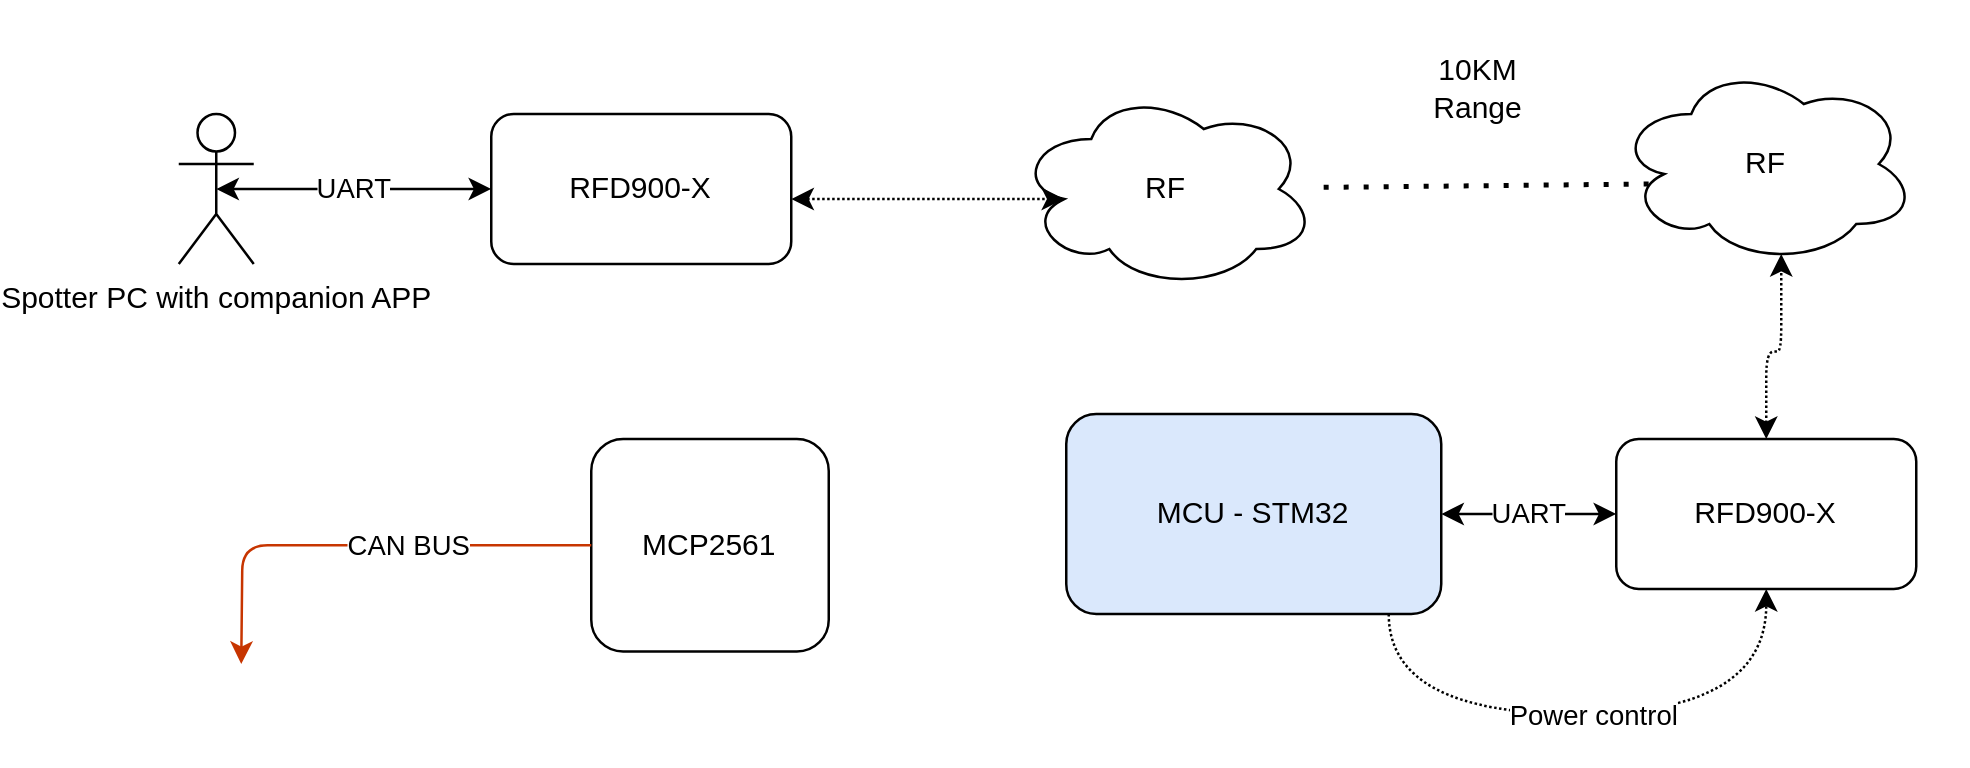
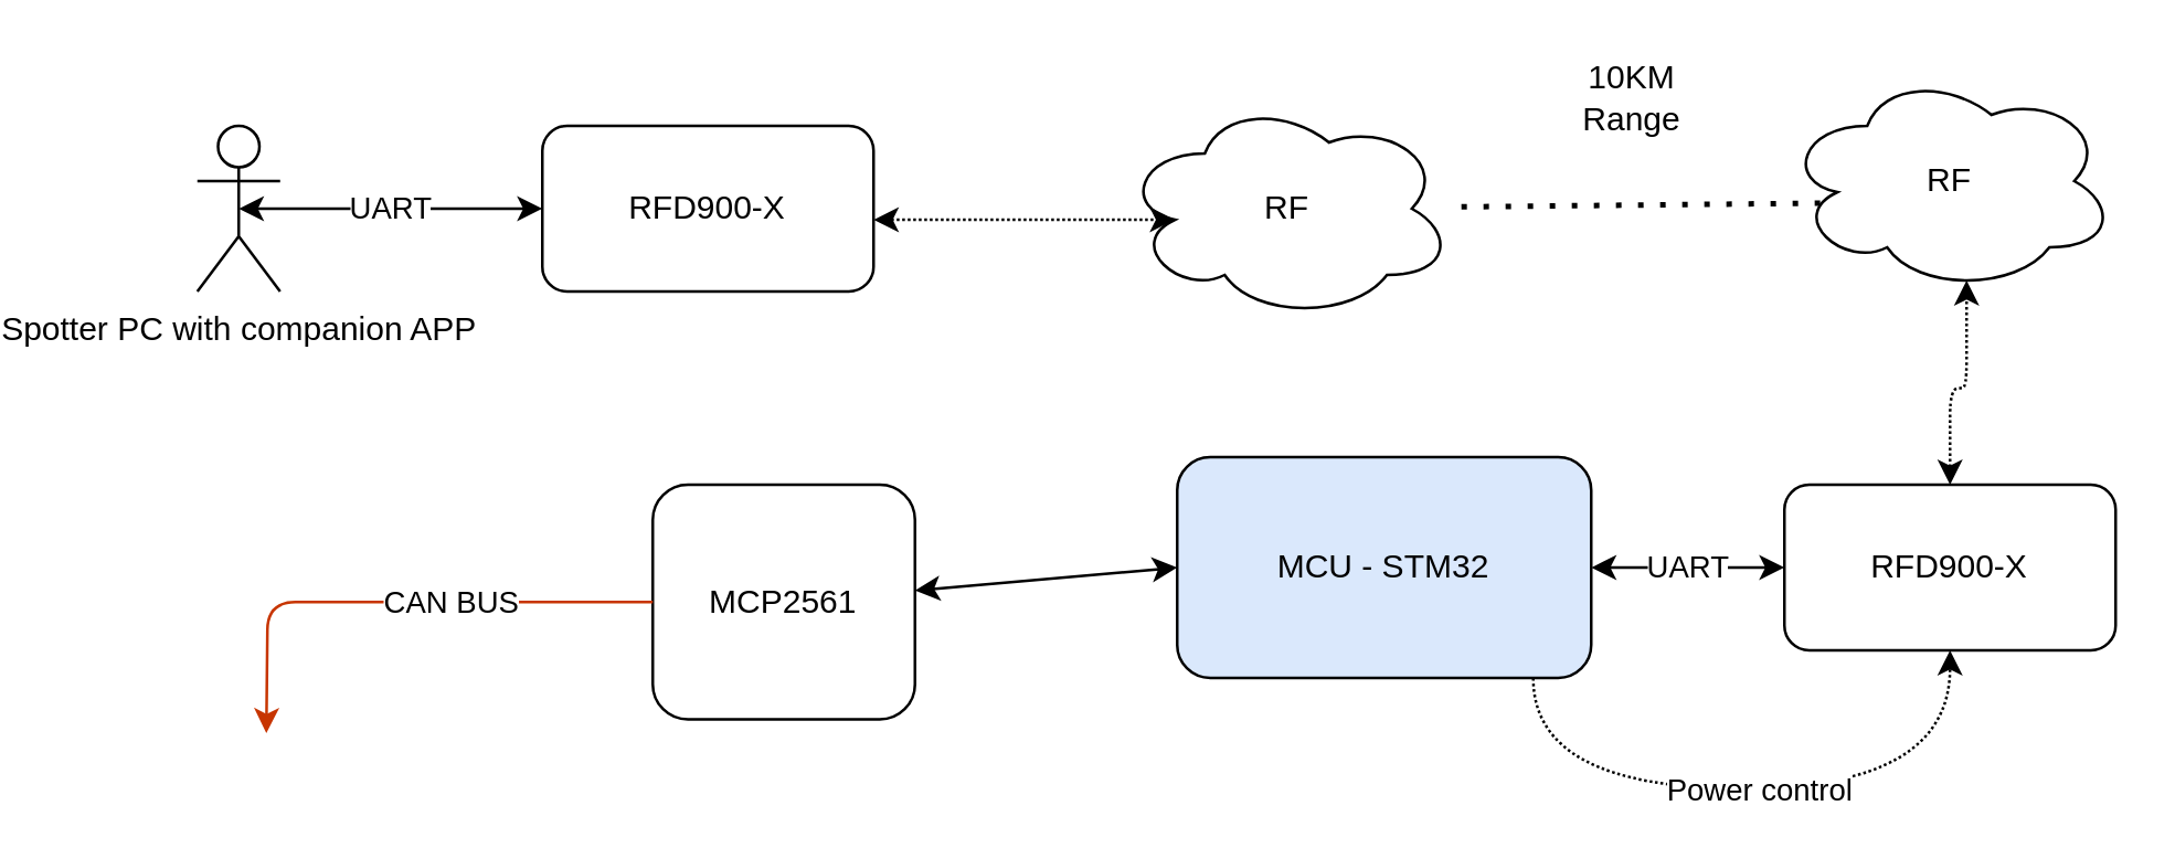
  <mxCell id="0" />
  <mxCell id="1" parent="0" />
  <mxCell id="2" value="UART" style="edgeStyle=orthogonalEdgeStyle;html=1;startArrow=classic;startFill=1;" edge="1" parent="1" source="3" target="9"><mxGeometry relative="1" as="geometry" /></mxCell>
  <mxCell id="3" value="MCU - STM32" style="rounded=1;whiteSpace=wrap;html=1;fillColor=#dae8fc;" vertex="1" parent="1"><mxGeometry x="375" y="165" width="150" height="80" as="geometry" /></mxCell>
+ <mxCell id="4" style="edgeStyle=none;html=1;entryX=0;entryY=0.5;entryDx=0;entryDy=0;startArrow=classic;startFill=1;" edge="1" parent="1" source="5" target="3"><mxGeometry relative="1" as="geometry" /></mxCell>
  <mxCell id="5" value="MCP2561" style="rounded=1;whiteSpace=wrap;html=1;" vertex="1" parent="1"><mxGeometry x="185" y="175" width="95" height="85" as="geometry" /></mxCell>
  <mxCell id="6" value="" style="endArrow=classic;html=1;exitX=0;exitY=0.5;exitDx=0;exitDy=0;fillColor=#fa6800;strokeColor=#C73500;edgeStyle=orthogonalEdgeStyle;" edge="1" parent="1" source="5"><mxGeometry relative="1" as="geometry"><mxPoint x="335" y="215" as="sourcePoint" /><mxPoint x="45" y="265" as="targetPoint" /></mxGeometry></mxCell>
  <mxCell id="7" value="CAN BUS" style="edgeLabel;resizable=0;html=1;align=center;verticalAlign=middle;" connectable="0" vertex="1" parent="6"><mxGeometry relative="1" as="geometry"><mxPoint x="20" as="offset" /></mxGeometry></mxCell>
  <mxCell id="8" style="edgeStyle=orthogonalEdgeStyle;html=1;startArrow=classic;startFill=1;dashed=1;dashPattern=1 1;entryX=0.55;entryY=0.95;entryDx=0;entryDy=0;entryPerimeter=0;" edge="1" parent="1" source="9" target="10"><mxGeometry relative="1" as="geometry"><mxPoint x="665" y="95" as="targetPoint" /></mxGeometry></mxCell>
  <mxCell id="9" value="RFD900-X" style="rounded=1;whiteSpace=wrap;html=1;" vertex="1" parent="1"><mxGeometry x="595" y="175" width="120" height="60" as="geometry" /></mxCell>
  <mxCell id="10" value="RF" style="ellipse;shape=cloud;whiteSpace=wrap;html=1;" vertex="1" parent="1"><mxGeometry x="595" y="25" width="120" height="80" as="geometry" /></mxCell>
  <mxCell id="11" value="RF" style="ellipse;shape=cloud;whiteSpace=wrap;html=1;" vertex="1" parent="1"><mxGeometry x="355" y="35" width="120" height="80" as="geometry" /></mxCell>
  <mxCell id="12" value="" style="endArrow=none;dashed=1;html=1;dashPattern=1 3;strokeWidth=2;exitX=0.108;exitY=0.6;exitDx=0;exitDy=0;exitPerimeter=0;" edge="1" parent="1" source="10" target="11"><mxGeometry width="50" height="50" relative="1" as="geometry"><mxPoint x="435" y="135" as="sourcePoint" /><mxPoint x="485" y="85" as="targetPoint" /></mxGeometry></mxCell>
  <mxCell id="13" value="10KM Range" style="text;html=1;strokeColor=none;fillColor=none;align=center;verticalAlign=middle;whiteSpace=wrap;rounded=0;" vertex="1" parent="1"><mxGeometry x="510" y="20" width="60" height="30" as="geometry" /></mxCell>
  <mxCell id="14" value="" style="endArrow=classic;startArrow=classic;html=1;dashed=1;dashPattern=1 1;entryX=0.16;entryY=0.55;entryDx=0;entryDy=0;entryPerimeter=0;" edge="1" parent="1" target="11"><mxGeometry width="50" height="50" relative="1" as="geometry"><mxPoint x="265" y="79" as="sourcePoint" /><mxPoint x="485" y="55" as="targetPoint" /></mxGeometry></mxCell>
  <mxCell id="15" value="UART" style="edgeStyle=orthogonalEdgeStyle;curved=1;html=1;entryX=0.5;entryY=0.5;entryDx=0;entryDy=0;entryPerimeter=0;startArrow=classic;startFill=1;" edge="1" parent="1" source="16" target="19"><mxGeometry relative="1" as="geometry" /></mxCell>
  <mxCell id="16" value="RFD900-X" style="rounded=1;whiteSpace=wrap;html=1;" vertex="1" parent="1"><mxGeometry x="145" y="45" width="120" height="60" as="geometry" /></mxCell>
  <mxCell id="17" value="" style="endArrow=classic;html=1;dashed=1;dashPattern=1 1;exitX=0.86;exitY=1;exitDx=0;exitDy=0;exitPerimeter=0;entryX=0.5;entryY=1;entryDx=0;entryDy=0;edgeStyle=orthogonalEdgeStyle;curved=1;" edge="1" parent="1" source="3" target="9"><mxGeometry relative="1" as="geometry"><mxPoint x="515" y="285" as="sourcePoint" /><mxPoint x="615" y="285" as="targetPoint" /><Array as="points"><mxPoint x="504" y="285" /><mxPoint x="655" y="285" /></Array></mxGeometry></mxCell>
  <mxCell id="18" value="Power control" style="edgeLabel;resizable=0;html=1;align=center;verticalAlign=middle;" connectable="0" vertex="1" parent="17"><mxGeometry relative="1" as="geometry" /></mxCell>
  <mxCell id="19" value="Spotter PC with companion APP" style="shape=umlActor;verticalLabelPosition=bottom;verticalAlign=top;html=1;outlineConnect=0;" vertex="1" parent="1"><mxGeometry x="20" y="45" width="30" height="60" as="geometry" /></mxCell>
